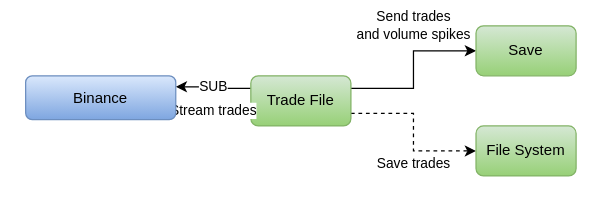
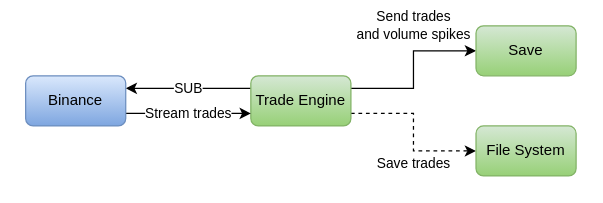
  <mxCell id="0" />
  <mxCell id="1" parent="0" />
  <mxCell id="2" value="SUB" style="edgeStyle=orthogonalEdgeStyle;rounded=0;orthogonalLoop=1;jettySize=auto;html=1;entryX=1;entryY=0.25;entryDx=0;entryDy=0;exitX=0;exitY=0.25;exitDx=0;exitDy=0;" parent="1" source="5" target="7" edge="1"><mxGeometry relative="1" as="geometry" /></mxCell>
  <mxCell id="3" value="Send trades&lt;br&gt;and volume spikes" style="edgeStyle=orthogonalEdgeStyle;rounded=0;orthogonalLoop=1;jettySize=auto;html=1;entryX=0;entryY=0.5;entryDx=0;entryDy=0;exitX=1;exitY=0.25;exitDx=0;exitDy=0;" parent="1" source="5" target="8" edge="1"><mxGeometry x="0.231" y="20" relative="1" as="geometry"><mxPoint as="offset" /></mxGeometry></mxCell>
  <mxCell id="4" value="Save trades" style="edgeStyle=orthogonalEdgeStyle;rounded=0;orthogonalLoop=1;jettySize=auto;html=1;entryX=0;entryY=0.5;entryDx=0;entryDy=0;exitX=1;exitY=0.75;exitDx=0;exitDy=0;dashed=1;" parent="1" source="5" target="9" edge="1"><mxGeometry x="0.231" y="-10" relative="1" as="geometry"><mxPoint as="offset" /></mxGeometry></mxCell>
- <mxCell id="5" value="Trade File" style="rounded=1;whiteSpace=wrap;html=1;fillColor=#d5e8d4;gradientColor=#97d077;strokeColor=#82b366;" parent="1" vertex="1"><mxGeometry x="200" y="60" width="80" height="40" as="geometry" /></mxCell>
+ <mxCell id="5" value="Trade Engine" style="rounded=1;whiteSpace=wrap;html=1;fillColor=#d5e8d4;gradientColor=#97d077;strokeColor=#82b366;" parent="1" vertex="1"><mxGeometry x="200" y="60" width="80" height="40" as="geometry" /></mxCell>
  <mxCell id="6" value="Stream trades" style="edgeStyle=orthogonalEdgeStyle;rounded=0;orthogonalLoop=1;jettySize=auto;html=1;entryX=0;entryY=0.75;entryDx=0;entryDy=0;exitX=1;exitY=0.75;exitDx=0;exitDy=0;" parent="1" source="7" target="5" edge="1"><mxGeometry relative="1" as="geometry" /></mxCell>
- <mxCell id="7" value="Binance" style="rounded=1;whiteSpace=wrap;html=1;fillColor=#dae8fc;gradientColor=#7ea6e0;strokeColor=#6c8ebf;" parent="1" vertex="1"><mxGeometry x="20" y="60" width="120" height="35" as="geometry" /></mxCell>
+ <mxCell id="7" value="Binance" style="rounded=1;whiteSpace=wrap;html=1;fillColor=#dae8fc;gradientColor=#7ea6e0;strokeColor=#6c8ebf;" parent="1" vertex="1"><mxGeometry x="20" y="60" width="80" height="40" as="geometry" /></mxCell>
  <mxCell id="8" value="Save" style="rounded=1;whiteSpace=wrap;html=1;fillColor=#d5e8d4;gradientColor=#97d077;strokeColor=#82b366;" parent="1" vertex="1"><mxGeometry x="380" y="20" width="80" height="40" as="geometry" /></mxCell>
  <mxCell id="9" value="File System" style="rounded=1;whiteSpace=wrap;html=1;fillColor=#d5e8d4;gradientColor=#97d077;strokeColor=#82b366;" parent="1" vertex="1"><mxGeometry x="380" y="100" width="80" height="40" as="geometry" /></mxCell>
